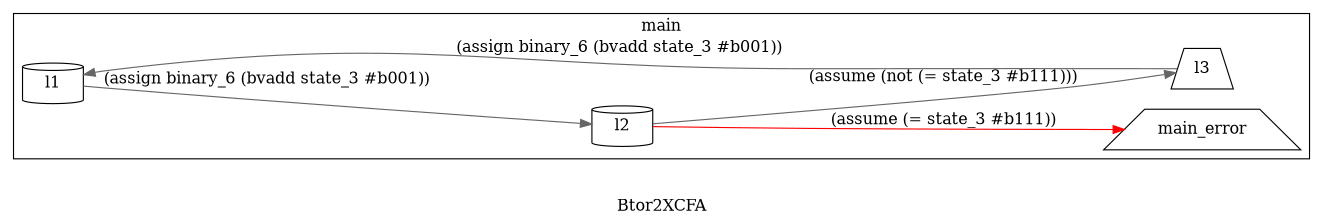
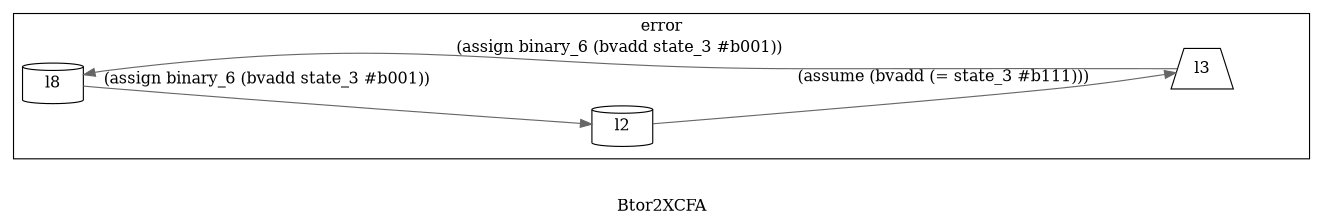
  digraph {
    label=Btor2XCFA
    rankdir=LR
    node [shape=cylinder]
    edge [color=gray40]
-   l1
+   l1 [label=l8]
    l2
-   main_error [shape=trapezium]
    l3 [shape=trapezium]
    subgraph cluster_1 {
-     label=main
+     label=error
      l1
      l2
-     main_error
      l3
    }
    l1 -> l2 [label="(assign binary_6 (bvadd state_3 #b001)) "]
-   l2 -> main_error [color=red label="(assume (= state_3 #b111)) "]
-   l2 -> l3 [label="(assume (not (= state_3 #b111))) "]
+   l2 -> l3 [label="(assume (bvadd (= state_3 #b111))) "]
    l3 -> l1 [label="(assign binary_6 (bvadd state_3 #b001)) "]
  }
